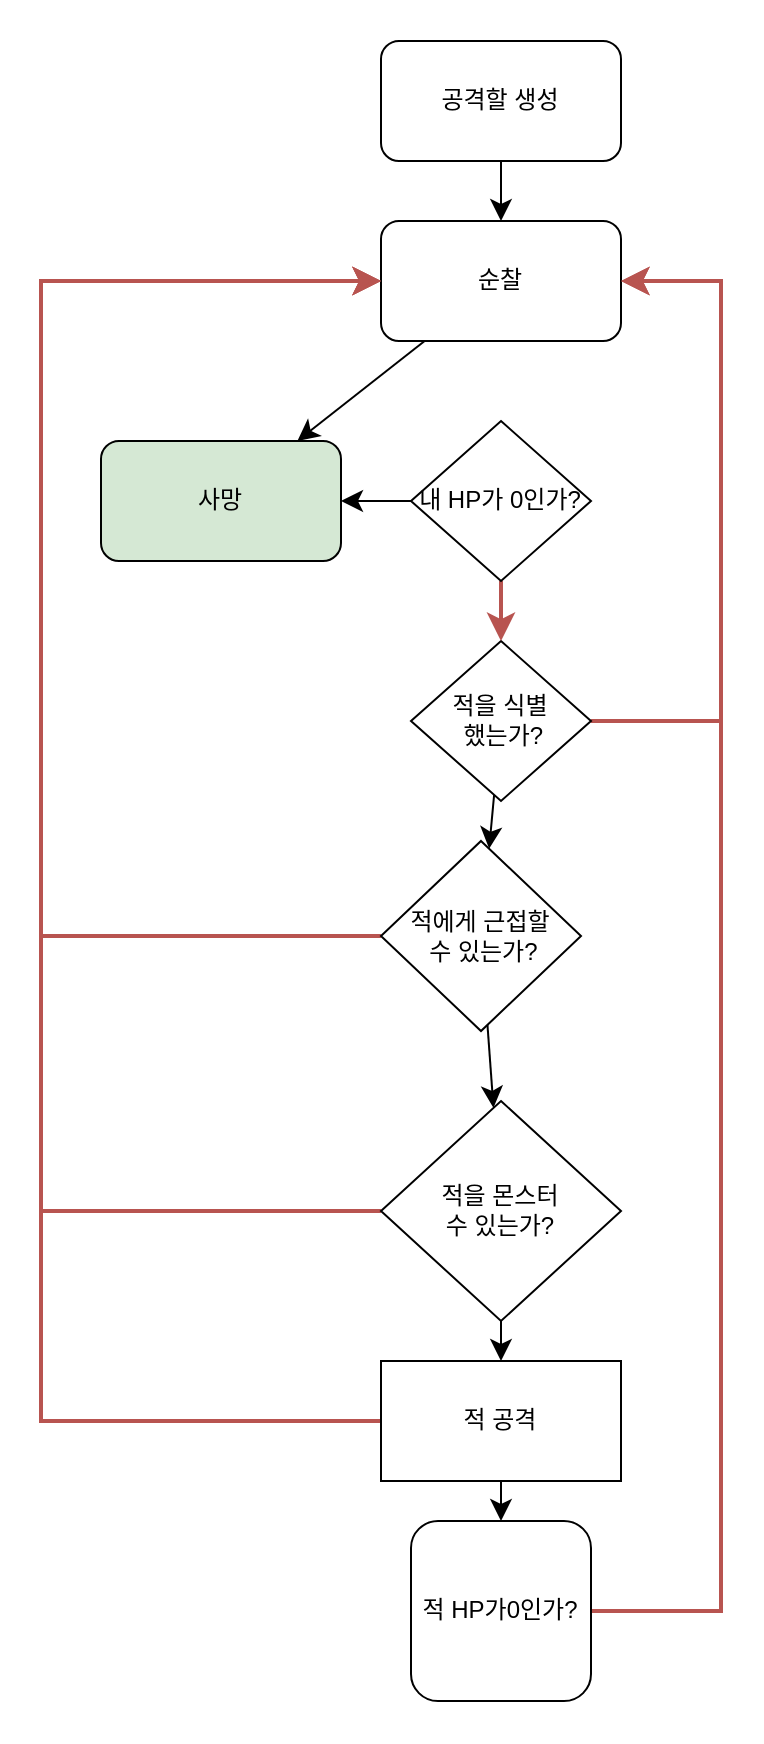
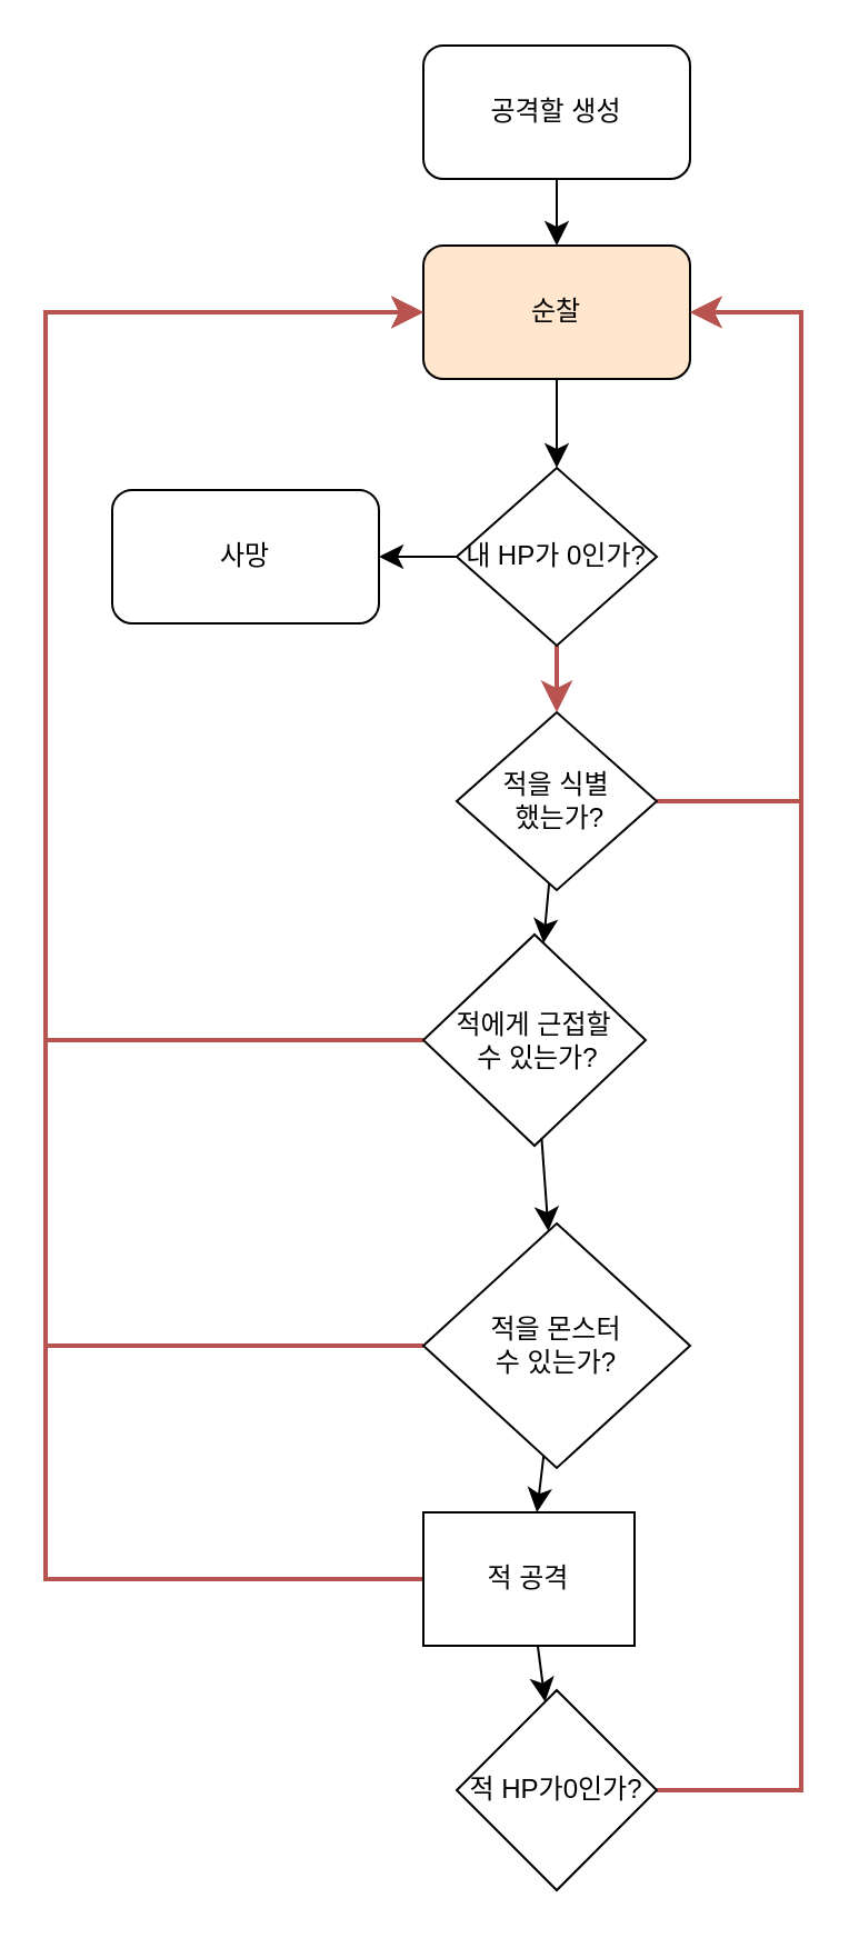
  <mxCell id="0" />
  <mxCell id="1" parent="0" />
  <mxCell id="2" value="" style="edgeStyle=none;curved=1;rounded=0;orthogonalLoop=1;jettySize=auto;html=1;fontSize=12;startSize=8;endSize=8;labelBackgroundColor=none;fontColor=default;" edge="1" parent="1" source="3" target="5"><mxGeometry relative="1" as="geometry" /></mxCell>
  <mxCell id="3" value="공격할 생성" style="rounded=1;whiteSpace=wrap;html=1;labelBackgroundColor=none;" vertex="1" parent="1"><mxGeometry x="190" y="20" width="120" height="60" as="geometry" /></mxCell>
- <mxCell id="4" value="" style="edgeStyle=none;curved=1;rounded=0;orthogonalLoop=1;jettySize=auto;html=1;fontSize=12;startSize=8;endSize=8;" edge="1" parent="1" source="5" target="24"><mxGeometry relative="1" as="geometry" /></mxCell>
- <mxCell id="5" value="순찰" style="rounded=1;whiteSpace=wrap;html=1;labelBackgroundColor=none;" vertex="1" parent="1"><mxGeometry x="190" y="110" width="120" height="60" as="geometry" /></mxCell>
+ <mxCell id="4" value="" style="edgeStyle=none;curved=1;rounded=0;orthogonalLoop=1;jettySize=auto;html=1;fontSize=12;startSize=8;endSize=8;" edge="1" parent="1" source="5" target="23"><mxGeometry relative="1" as="geometry" /></mxCell>
+ <mxCell id="5" value="순찰" style="rounded=1;whiteSpace=wrap;html=1;labelBackgroundColor=none;fillColor=#ffe6cc;" vertex="1" parent="1"><mxGeometry x="190" y="110" width="120" height="60" as="geometry" /></mxCell>
  <mxCell id="6" style="edgeStyle=none;curved=1;rounded=0;orthogonalLoop=1;jettySize=auto;html=1;exitX=1;exitY=0.5;exitDx=0;exitDy=0;entryX=1;entryY=0.5;entryDx=0;entryDy=0;fontSize=12;startSize=8;endSize=8;strokeColor=none;" edge="1" parent="1" source="9" target="5"><mxGeometry relative="1" as="geometry" /></mxCell>
  <mxCell id="7" style="edgeStyle=elbowEdgeStyle;rounded=0;orthogonalLoop=1;jettySize=auto;html=1;exitX=1;exitY=0.5;exitDx=0;exitDy=0;entryX=1;entryY=0.5;entryDx=0;entryDy=0;fontSize=12;startSize=8;endSize=8;strokeWidth=2;fillColor=#f8cecc;strokeColor=#b85450;" edge="1" parent="1" source="9" target="5"><mxGeometry relative="1" as="geometry"><Array as="points"><mxPoint x="360" y="200" /></Array></mxGeometry></mxCell>
  <mxCell id="8" value="" style="edgeStyle=none;curved=1;rounded=0;orthogonalLoop=1;jettySize=auto;html=1;fontSize=12;startSize=8;endSize=8;" edge="1" parent="1" source="9" target="12"><mxGeometry relative="1" as="geometry" /></mxCell>
  <mxCell id="9" value="적을 식별&lt;br&gt;&amp;nbsp;했는가?" style="rhombus;whiteSpace=wrap;html=1;rounded=0;labelBackgroundColor=none;strokeColor=default;" vertex="1" parent="1"><mxGeometry x="205" y="320" width="90" height="80" as="geometry" /></mxCell>
  <mxCell id="10" style="edgeStyle=elbowEdgeStyle;rounded=0;orthogonalLoop=1;jettySize=auto;html=1;exitX=0;exitY=0.5;exitDx=0;exitDy=0;fontSize=12;startSize=8;endSize=8;strokeWidth=2;fillColor=#f8cecc;strokeColor=#b85450;" edge="1" parent="1" source="12" target="5"><mxGeometry relative="1" as="geometry"><mxPoint x="250" y="190" as="targetPoint" /><Array as="points"><mxPoint x="20" y="300" /></Array></mxGeometry></mxCell>
  <mxCell id="11" value="" style="edgeStyle=none;curved=1;rounded=0;orthogonalLoop=1;jettySize=auto;html=1;fontSize=12;startSize=8;endSize=8;" edge="1" parent="1" source="12" target="15"><mxGeometry relative="1" as="geometry" /></mxCell>
  <mxCell id="12" value="적에게 근접할&lt;br&gt;&amp;nbsp;수 있는가?" style="rhombus;whiteSpace=wrap;html=1;rounded=0;labelBackgroundColor=none;strokeColor=default;" vertex="1" parent="1"><mxGeometry x="190" y="420" width="100" height="95" as="geometry" /></mxCell>
  <mxCell id="13" value="" style="edgeStyle=none;curved=1;rounded=0;orthogonalLoop=1;jettySize=auto;html=1;fontSize=12;startSize=8;endSize=8;" edge="1" parent="1" source="15" target="18"><mxGeometry relative="1" as="geometry" /></mxCell>
  <mxCell id="14" style="edgeStyle=elbowEdgeStyle;rounded=0;orthogonalLoop=1;jettySize=auto;html=1;exitX=0;exitY=0.5;exitDx=0;exitDy=0;fontSize=12;startSize=8;endSize=8;strokeWidth=2;fillColor=#f8cecc;strokeColor=#b85450;" edge="1" parent="1" source="15" target="5"><mxGeometry relative="1" as="geometry"><mxPoint x="250" y="190" as="targetPoint" /><Array as="points"><mxPoint x="20" y="370" /></Array></mxGeometry></mxCell>
  <mxCell id="15" value="적을 몬스터 &lt;br&gt;수 있는가?" style="rhombus;whiteSpace=wrap;html=1;rounded=0;labelBackgroundColor=none;strokeColor=default;" vertex="1" parent="1"><mxGeometry x="190" y="550" width="120" height="110" as="geometry" /></mxCell>
  <mxCell id="16" style="edgeStyle=elbowEdgeStyle;rounded=0;orthogonalLoop=1;jettySize=auto;html=1;exitX=0;exitY=0.5;exitDx=0;exitDy=0;fontSize=12;startSize=8;endSize=8;strokeWidth=2;fillColor=#f8cecc;strokeColor=#b85450;" edge="1" parent="1" source="18" target="5"><mxGeometry relative="1" as="geometry"><mxPoint x="250" y="190" as="targetPoint" /><Array as="points"><mxPoint x="20" y="420" /></Array></mxGeometry></mxCell>
  <mxCell id="17" value="" style="edgeStyle=none;curved=1;rounded=0;orthogonalLoop=1;jettySize=auto;html=1;fontSize=12;startSize=8;endSize=8;" edge="1" parent="1" source="18" target="20"><mxGeometry relative="1" as="geometry" /></mxCell>
- <mxCell id="18" value="적 공격" style="whiteSpace=wrap;html=1;rounded=0;labelBackgroundColor=none;" vertex="1" parent="1"><mxGeometry x="190" y="680" width="120" height="60" as="geometry" /></mxCell>
+ <mxCell id="18" value="적 공격" style="whiteSpace=wrap;html=1;rounded=0;labelBackgroundColor=none;" vertex="1" parent="1"><mxGeometry x="190" y="680" width="95" height="60" as="geometry" /></mxCell>
  <mxCell id="19" style="edgeStyle=elbowEdgeStyle;rounded=0;orthogonalLoop=1;jettySize=auto;html=1;exitX=1;exitY=0.5;exitDx=0;exitDy=0;fontSize=12;startSize=8;endSize=8;strokeWidth=2;fillColor=#f8cecc;strokeColor=#b85450;" edge="1" parent="1" source="20"><mxGeometry relative="1" as="geometry"><mxPoint x="310" y="140" as="targetPoint" /><Array as="points"><mxPoint x="360" y="430" /></Array></mxGeometry></mxCell>
- <mxCell id="20" value="적 HP가0인가?" style="whiteSpace=wrap;html=1;labelBackgroundColor=none;rounded=1;" vertex="1" parent="1"><mxGeometry x="205" y="760" width="90" height="90" as="geometry" /></mxCell>
+ <mxCell id="20" value="적 HP가0인가?" style="rhombus;whiteSpace=wrap;html=1;rounded=0;labelBackgroundColor=none;" vertex="1" parent="1"><mxGeometry x="205" y="760" width="90" height="90" as="geometry" /></mxCell>
  <mxCell id="21" style="edgeStyle=none;curved=1;rounded=0;orthogonalLoop=1;jettySize=auto;html=1;exitX=0.5;exitY=1;exitDx=0;exitDy=0;entryX=0.5;entryY=0;entryDx=0;entryDy=0;fontSize=12;startSize=8;endSize=8;fillColor=#f8cecc;strokeColor=#b85450;strokeWidth=2;" edge="1" parent="1" source="23" target="9"><mxGeometry relative="1" as="geometry" /></mxCell>
  <mxCell id="22" value="" style="edgeStyle=none;curved=1;rounded=0;orthogonalLoop=1;jettySize=auto;html=1;fontSize=12;startSize=8;endSize=8;" edge="1" parent="1" source="23" target="24"><mxGeometry relative="1" as="geometry" /></mxCell>
  <mxCell id="23" value="내 HP가 0인가?" style="rhombus;whiteSpace=wrap;html=1;rounded=0;labelBackgroundColor=none;strokeColor=default;" vertex="1" parent="1"><mxGeometry x="205" y="210" width="90" height="80" as="geometry" /></mxCell>
- <mxCell id="24" value="사망" style="whiteSpace=wrap;html=1;rounded=1;labelBackgroundColor=none;fillColor=#d5e8d4;" vertex="1" parent="1"><mxGeometry x="50" y="220" width="120" height="60" as="geometry" /></mxCell>
+ <mxCell id="24" value="사망" style="whiteSpace=wrap;html=1;rounded=1;labelBackgroundColor=none;" vertex="1" parent="1"><mxGeometry x="50" y="220" width="120" height="60" as="geometry" /></mxCell>
